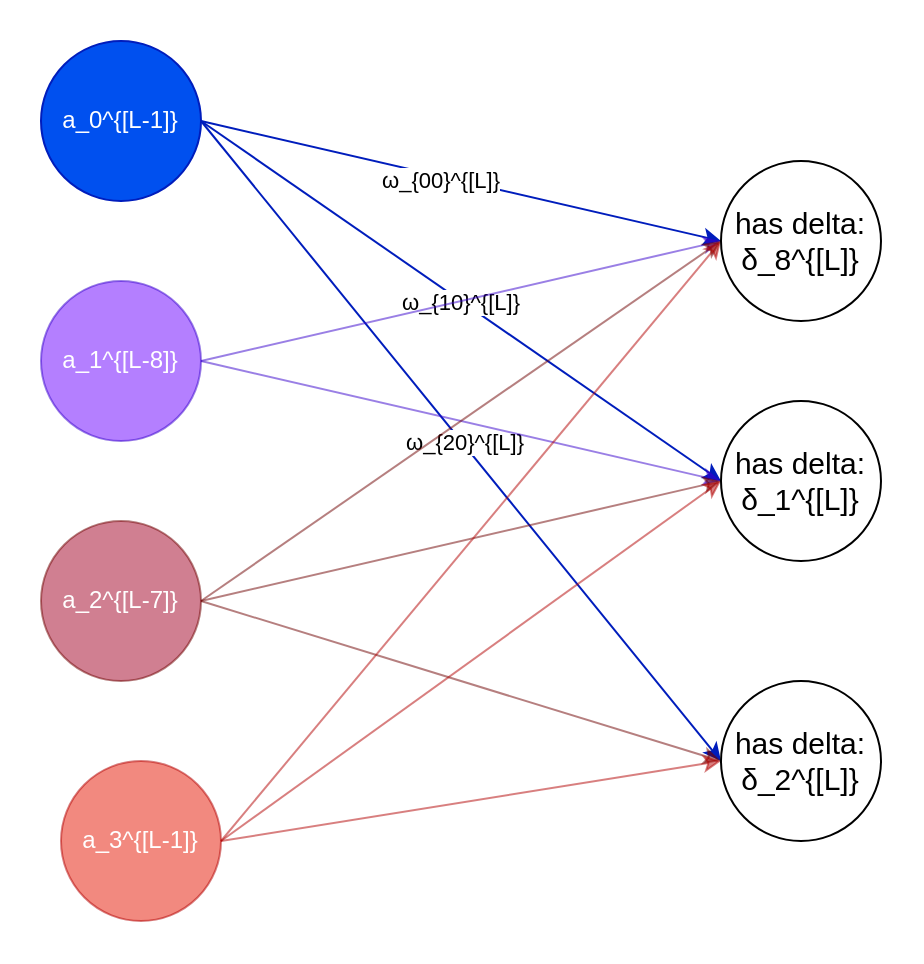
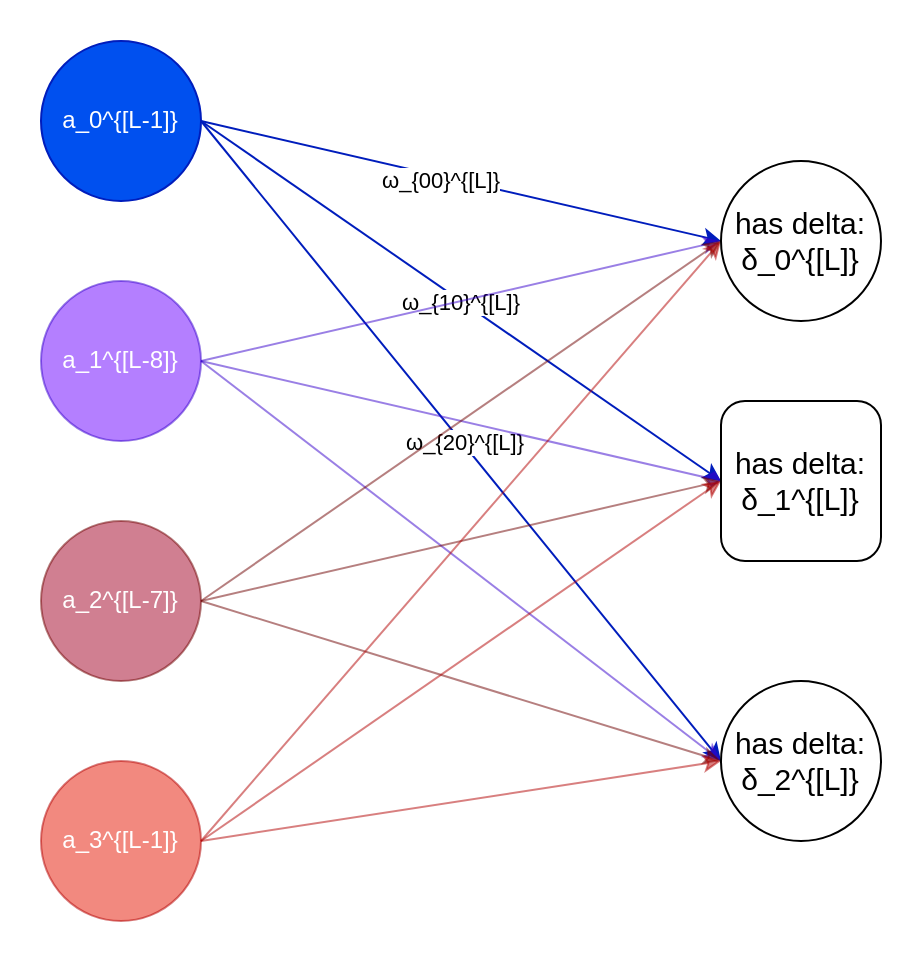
  <mxCell id="0" />
  <mxCell id="1" parent="0" />
  <mxCell id="2" style="rounded=0;orthogonalLoop=1;jettySize=auto;html=1;exitX=1;exitY=0.5;exitDx=0;exitDy=0;entryX=0;entryY=0.5;entryDx=0;entryDy=0;fillColor=#0050ef;strokeColor=#001DBC;" edge="1" parent="1" source="8" target="21"><mxGeometry relative="1" as="geometry" /></mxCell>
  <mxCell id="3" value="ω_{00}^{[L]}" style="edgeLabel;html=1;align=center;verticalAlign=middle;resizable=0;points=[];" vertex="1" connectable="0" parent="2"><mxGeometry x="-0.098" y="-2" relative="1" as="geometry"><mxPoint x="3" y="1" as="offset" /></mxGeometry></mxCell>
  <mxCell id="4" style="rounded=0;orthogonalLoop=1;jettySize=auto;html=1;exitX=1;exitY=0.5;exitDx=0;exitDy=0;entryX=0;entryY=0.5;entryDx=0;entryDy=0;fillColor=#0050ef;strokeColor=#001DBC;" edge="1" parent="1" source="8" target="22"><mxGeometry relative="1" as="geometry" /></mxCell>
  <mxCell id="5" value="ω_{10}^{[L]}" style="edgeLabel;html=1;align=center;verticalAlign=middle;resizable=0;points=[];" vertex="1" connectable="0" parent="4"><mxGeometry x="0.0" y="-1" relative="1" as="geometry"><mxPoint as="offset" /></mxGeometry></mxCell>
  <mxCell id="6" style="rounded=0;orthogonalLoop=1;jettySize=auto;html=1;exitX=1;exitY=0.5;exitDx=0;exitDy=0;entryX=0;entryY=0.5;entryDx=0;entryDy=0;fillColor=#0050ef;strokeColor=#001DBC;" edge="1" parent="1" source="8" target="23"><mxGeometry relative="1" as="geometry" /></mxCell>
  <mxCell id="7" value="ω_{20}^{[L]}" style="edgeLabel;html=1;align=center;verticalAlign=middle;resizable=0;points=[];" vertex="1" connectable="0" parent="6"><mxGeometry x="0.006" relative="1" as="geometry"><mxPoint x="1" as="offset" /></mxGeometry></mxCell>
  <mxCell id="8" value="a_0^{[L-1]}" style="ellipse;whiteSpace=wrap;html=1;aspect=fixed;fillColor=#0050ef;fontColor=#ffffff;strokeColor=#001DBC;" vertex="1" parent="1"><mxGeometry x="20" y="20" width="80" height="80" as="geometry" /></mxCell>
  <mxCell id="9" style="rounded=0;orthogonalLoop=1;jettySize=auto;html=1;exitX=1;exitY=0.5;exitDx=0;exitDy=0;entryX=0;entryY=0.5;entryDx=0;entryDy=0;fillColor=#6a00ff;strokeColor=#3700CC;opacity=50;" edge="1" parent="1" source="12" target="21"><mxGeometry relative="1" as="geometry" /></mxCell>
- <mxCell id="10" style="rounded=0;orthogonalLoop=1;jettySize=auto;html=1;exitX=1;exitY=0.5;exitDx=0;exitDy=0;entryX=0;entryY=0.5;entryDx=0;entryDy=0;fillColor=#6a00ff;strokeColor=#3700CC;opacity=50;" edge="1" parent="1" source="12" target="22"><mxGeometry relative="1" as="geometry" /></mxCell>
+ <mxCell id="10" style="rounded=0;orthogonalLoop=1;jettySize=auto;html=1;exitX=1;exitY=0.5;exitDx=0;exitDy=0;entryX=0;entryY=0.5;entryDx=0;entryDy=0;fillColor=#6a00ff;strokeColor=#3700CC;opacity=50;endArrow=diamond;" edge="1" parent="1" source="12" target="22"><mxGeometry relative="1" as="geometry" /></mxCell>
+ <mxCell id="11" style="rounded=0;orthogonalLoop=1;jettySize=auto;html=1;exitX=1;exitY=0.5;exitDx=0;exitDy=0;entryX=0;entryY=0.5;entryDx=0;entryDy=0;fillColor=#6a00ff;strokeColor=#3700CC;opacity=50;" edge="1" parent="1" source="12" target="23"><mxGeometry relative="1" as="geometry" /></mxCell>
  <mxCell id="12" value="a_1^{[L-8]}" style="ellipse;whiteSpace=wrap;html=1;aspect=fixed;fillColor=#6a00ff;fontColor=#ffffff;strokeColor=#3700CC;opacity=50;" vertex="1" parent="1"><mxGeometry x="20" y="140" width="80" height="80" as="geometry" /></mxCell>
  <mxCell id="13" style="rounded=0;orthogonalLoop=1;jettySize=auto;html=1;exitX=1;exitY=0.5;exitDx=0;exitDy=0;entryX=0;entryY=0.5;entryDx=0;entryDy=0;fillColor=#a20025;strokeColor=#6F0000;opacity=50;" edge="1" parent="1" source="16" target="21"><mxGeometry relative="1" as="geometry" /></mxCell>
  <mxCell id="14" style="rounded=0;orthogonalLoop=1;jettySize=auto;html=1;exitX=1;exitY=0.5;exitDx=0;exitDy=0;entryX=0;entryY=0.5;entryDx=0;entryDy=0;fillColor=#a20025;strokeColor=#6F0000;opacity=50;" edge="1" parent="1" source="16" target="22"><mxGeometry relative="1" as="geometry" /></mxCell>
  <mxCell id="15" style="rounded=0;orthogonalLoop=1;jettySize=auto;html=1;exitX=1;exitY=0.5;exitDx=0;exitDy=0;entryX=0;entryY=0.5;entryDx=0;entryDy=0;fillColor=#a20025;strokeColor=#6F0000;opacity=50;" edge="1" parent="1" source="16" target="23"><mxGeometry relative="1" as="geometry" /></mxCell>
  <mxCell id="16" value="a_2^{[L-7]}" style="ellipse;whiteSpace=wrap;html=1;aspect=fixed;fillColor=#a20025;fontColor=#ffffff;strokeColor=#6F0000;opacity=50;" vertex="1" parent="1"><mxGeometry x="20" y="260" width="80" height="80" as="geometry" /></mxCell>
  <mxCell id="17" style="rounded=0;orthogonalLoop=1;jettySize=auto;html=1;exitX=1;exitY=0.5;exitDx=0;exitDy=0;entryX=0;entryY=0.5;entryDx=0;entryDy=0;fillColor=#e51400;strokeColor=#B20000;opacity=50;" edge="1" parent="1" source="20" target="21"><mxGeometry relative="1" as="geometry" /></mxCell>
  <mxCell id="18" style="rounded=0;orthogonalLoop=1;jettySize=auto;html=1;exitX=1;exitY=0.5;exitDx=0;exitDy=0;entryX=0;entryY=0.5;entryDx=0;entryDy=0;fillColor=#e51400;strokeColor=#B20000;opacity=50;" edge="1" parent="1" source="20" target="22"><mxGeometry relative="1" as="geometry" /></mxCell>
  <mxCell id="19" style="rounded=0;orthogonalLoop=1;jettySize=auto;html=1;exitX=1;exitY=0.5;exitDx=0;exitDy=0;entryX=0;entryY=0.5;entryDx=0;entryDy=0;fillColor=#e51400;strokeColor=#B20000;opacity=50;" edge="1" parent="1" source="20" target="23"><mxGeometry relative="1" as="geometry" /></mxCell>
- <mxCell id="20" value="a_3^{[L-1]}" style="ellipse;whiteSpace=wrap;html=1;aspect=fixed;fillColor=#e51400;fontColor=#ffffff;strokeColor=#B20000;opacity=50;" vertex="1" parent="1"><mxGeometry x="30" y="380" width="80" height="80" as="geometry" /></mxCell>
- <mxCell id="21" value="&lt;font style=&quot;font-size: 15px;&quot;&gt;has delta: δ_8^{[L]}&lt;/font&gt;" style="ellipse;whiteSpace=wrap;html=1;aspect=fixed;" vertex="1" parent="1"><mxGeometry x="360" y="80" width="80" height="80" as="geometry" /></mxCell>
- <mxCell id="22" value="&lt;div&gt;&lt;font style=&quot;font-size: 15px;&quot;&gt;has delta:&lt;/font&gt;&lt;/div&gt;&lt;div&gt;&lt;font style=&quot;font-size: 15px;&quot;&gt;δ_1^{[L]}&lt;/font&gt;&lt;/div&gt;" style="ellipse;whiteSpace=wrap;html=1;aspect=fixed;" vertex="1" parent="1"><mxGeometry x="360" y="200" width="80" height="80" as="geometry" /></mxCell>
+ <mxCell id="20" value="a_3^{[L-1]}" style="ellipse;whiteSpace=wrap;html=1;aspect=fixed;fillColor=#e51400;fontColor=#ffffff;strokeColor=#B20000;opacity=50;" vertex="1" parent="1"><mxGeometry x="20" y="380" width="80" height="80" as="geometry" /></mxCell>
+ <mxCell id="21" value="&lt;font style=&quot;font-size: 15px;&quot;&gt;has delta: δ_0^{[L]}&lt;/font&gt;" style="ellipse;whiteSpace=wrap;html=1;aspect=fixed;" vertex="1" parent="1"><mxGeometry x="360" y="80" width="80" height="80" as="geometry" /></mxCell>
+ <mxCell id="22" value="&lt;div&gt;&lt;font style=&quot;font-size: 15px;&quot;&gt;has delta:&lt;/font&gt;&lt;/div&gt;&lt;div&gt;&lt;font style=&quot;font-size: 15px;&quot;&gt;δ_1^{[L]}&lt;/font&gt;&lt;/div&gt;" style="whiteSpace=wrap;html=1;aspect=fixed;rounded=1;" vertex="1" parent="1"><mxGeometry x="360" y="200" width="80" height="80" as="geometry" /></mxCell>
  <mxCell id="23" value="&lt;div&gt;&lt;font style=&quot;font-size: 15px;&quot;&gt;has delta:&lt;/font&gt;&lt;/div&gt;&lt;div&gt;&lt;font style=&quot;font-size: 15px;&quot;&gt;δ_2^{[L]}&lt;/font&gt;&lt;/div&gt;" style="ellipse;whiteSpace=wrap;html=1;aspect=fixed;" vertex="1" parent="1"><mxGeometry x="360" y="340" width="80" height="80" as="geometry" /></mxCell>
